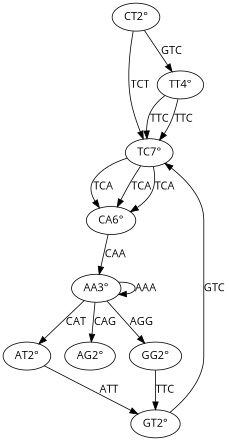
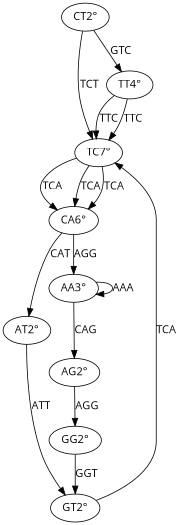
  digraph {
    fontname="Open Sans"
    node [fontname="Open Sans"]
    edge [fontname="Open Sans"]
    "TC7°"
    "CA6°"
    "AT2°"
    "AA3°"
    "CT2°"
    "TT4°"
    "GT2°"
    "AG2°"
    "GG2°"
    "TC7°" -> "CA6°" [label=TCA]
    "TC7°" -> "CA6°" [label=TCA]
    "TC7°" -> "CA6°" [label=TCA]
-   "AA3°" -> "AT2°" [label=CAT]
-   "CA6°" -> "AA3°" [label=CAA]
+   "CA6°" -> "AT2°" [label=CAT]
+   "CA6°" -> "AA3°" [label=AGG]
    "AT2°" -> "GT2°" [label=ATT]
    "AA3°" -> "AA3°" [label=AAA]
    "AA3°" -> "AG2°" [label=CAG]
    "CT2°" -> "TC7°" [label=TCT]
    "CT2°" -> "TT4°" [label=GTC]
    "TT4°" -> "TC7°" [label=TTC]
    "TT4°" -> "TC7°" [label=TTC]
-   "GT2°" -> "TC7°" [label=GTC]
-   "AA3°" -> "GG2°" [label=AGG]
-   "GG2°" -> "GT2°" [label=TTC]
+   "GT2°" -> "TC7°" [label=TCA]
+   "AG2°" -> "GG2°" [label=AGG]
+   "GG2°" -> "GT2°" [label=GGT]
  }
